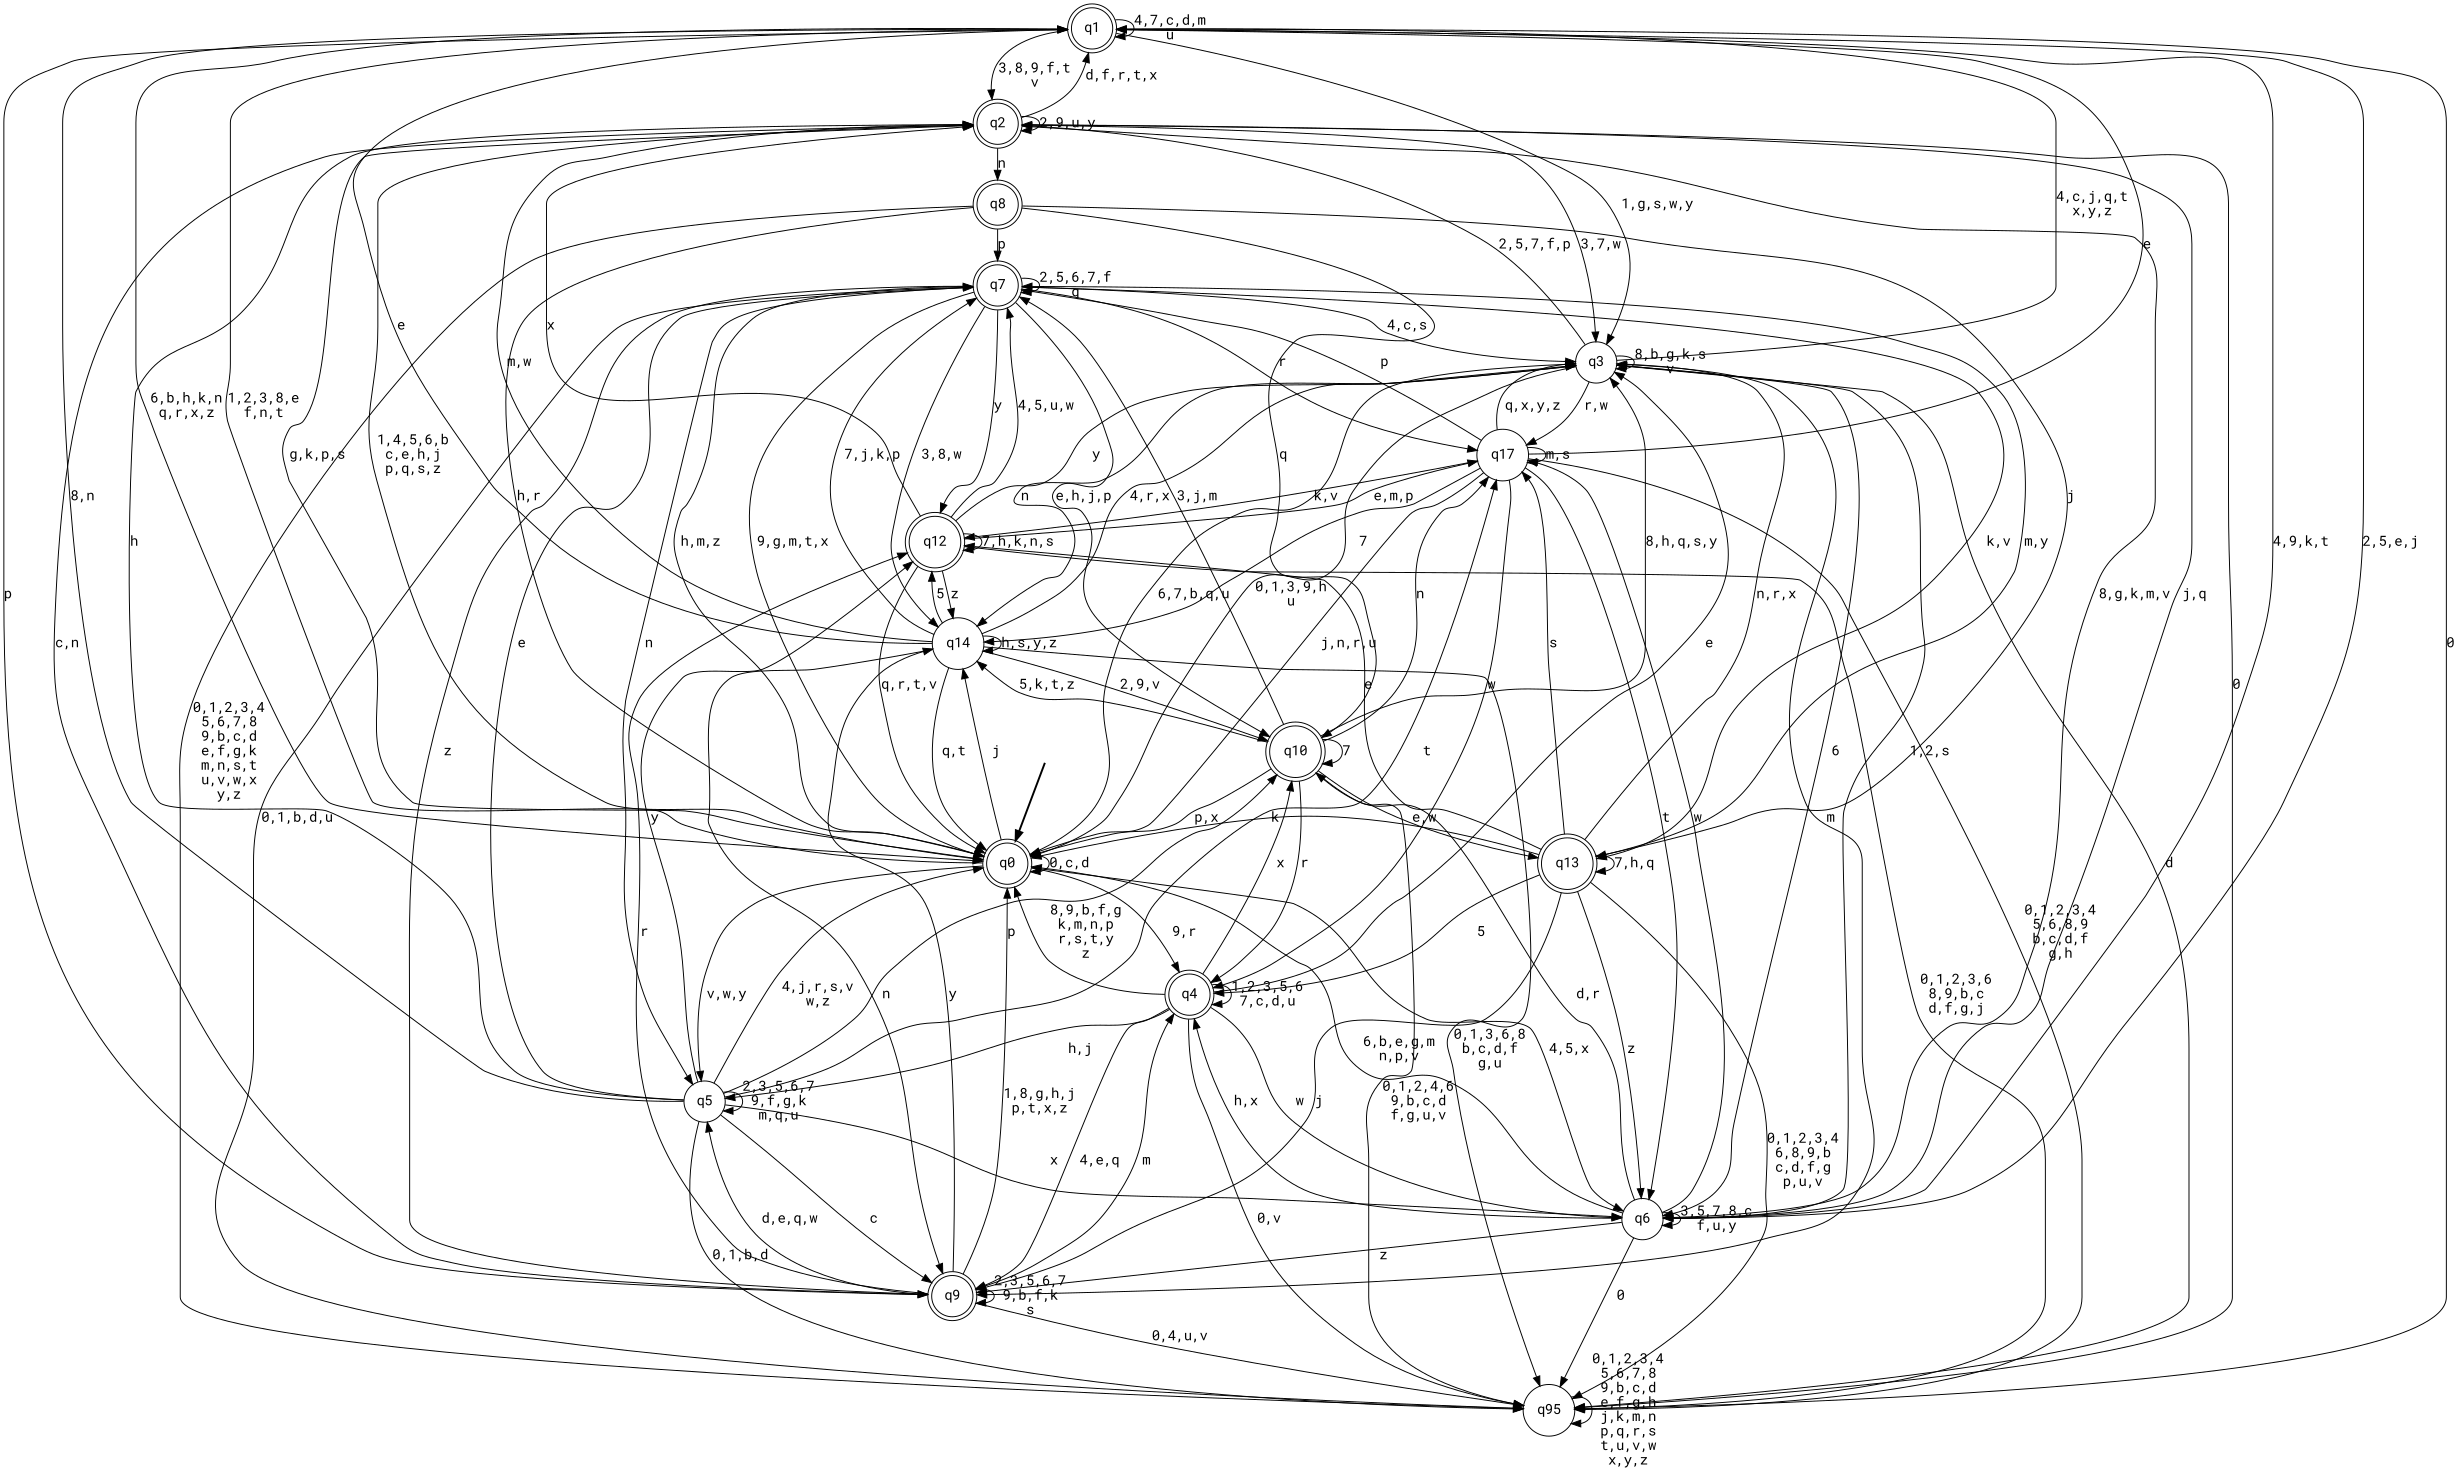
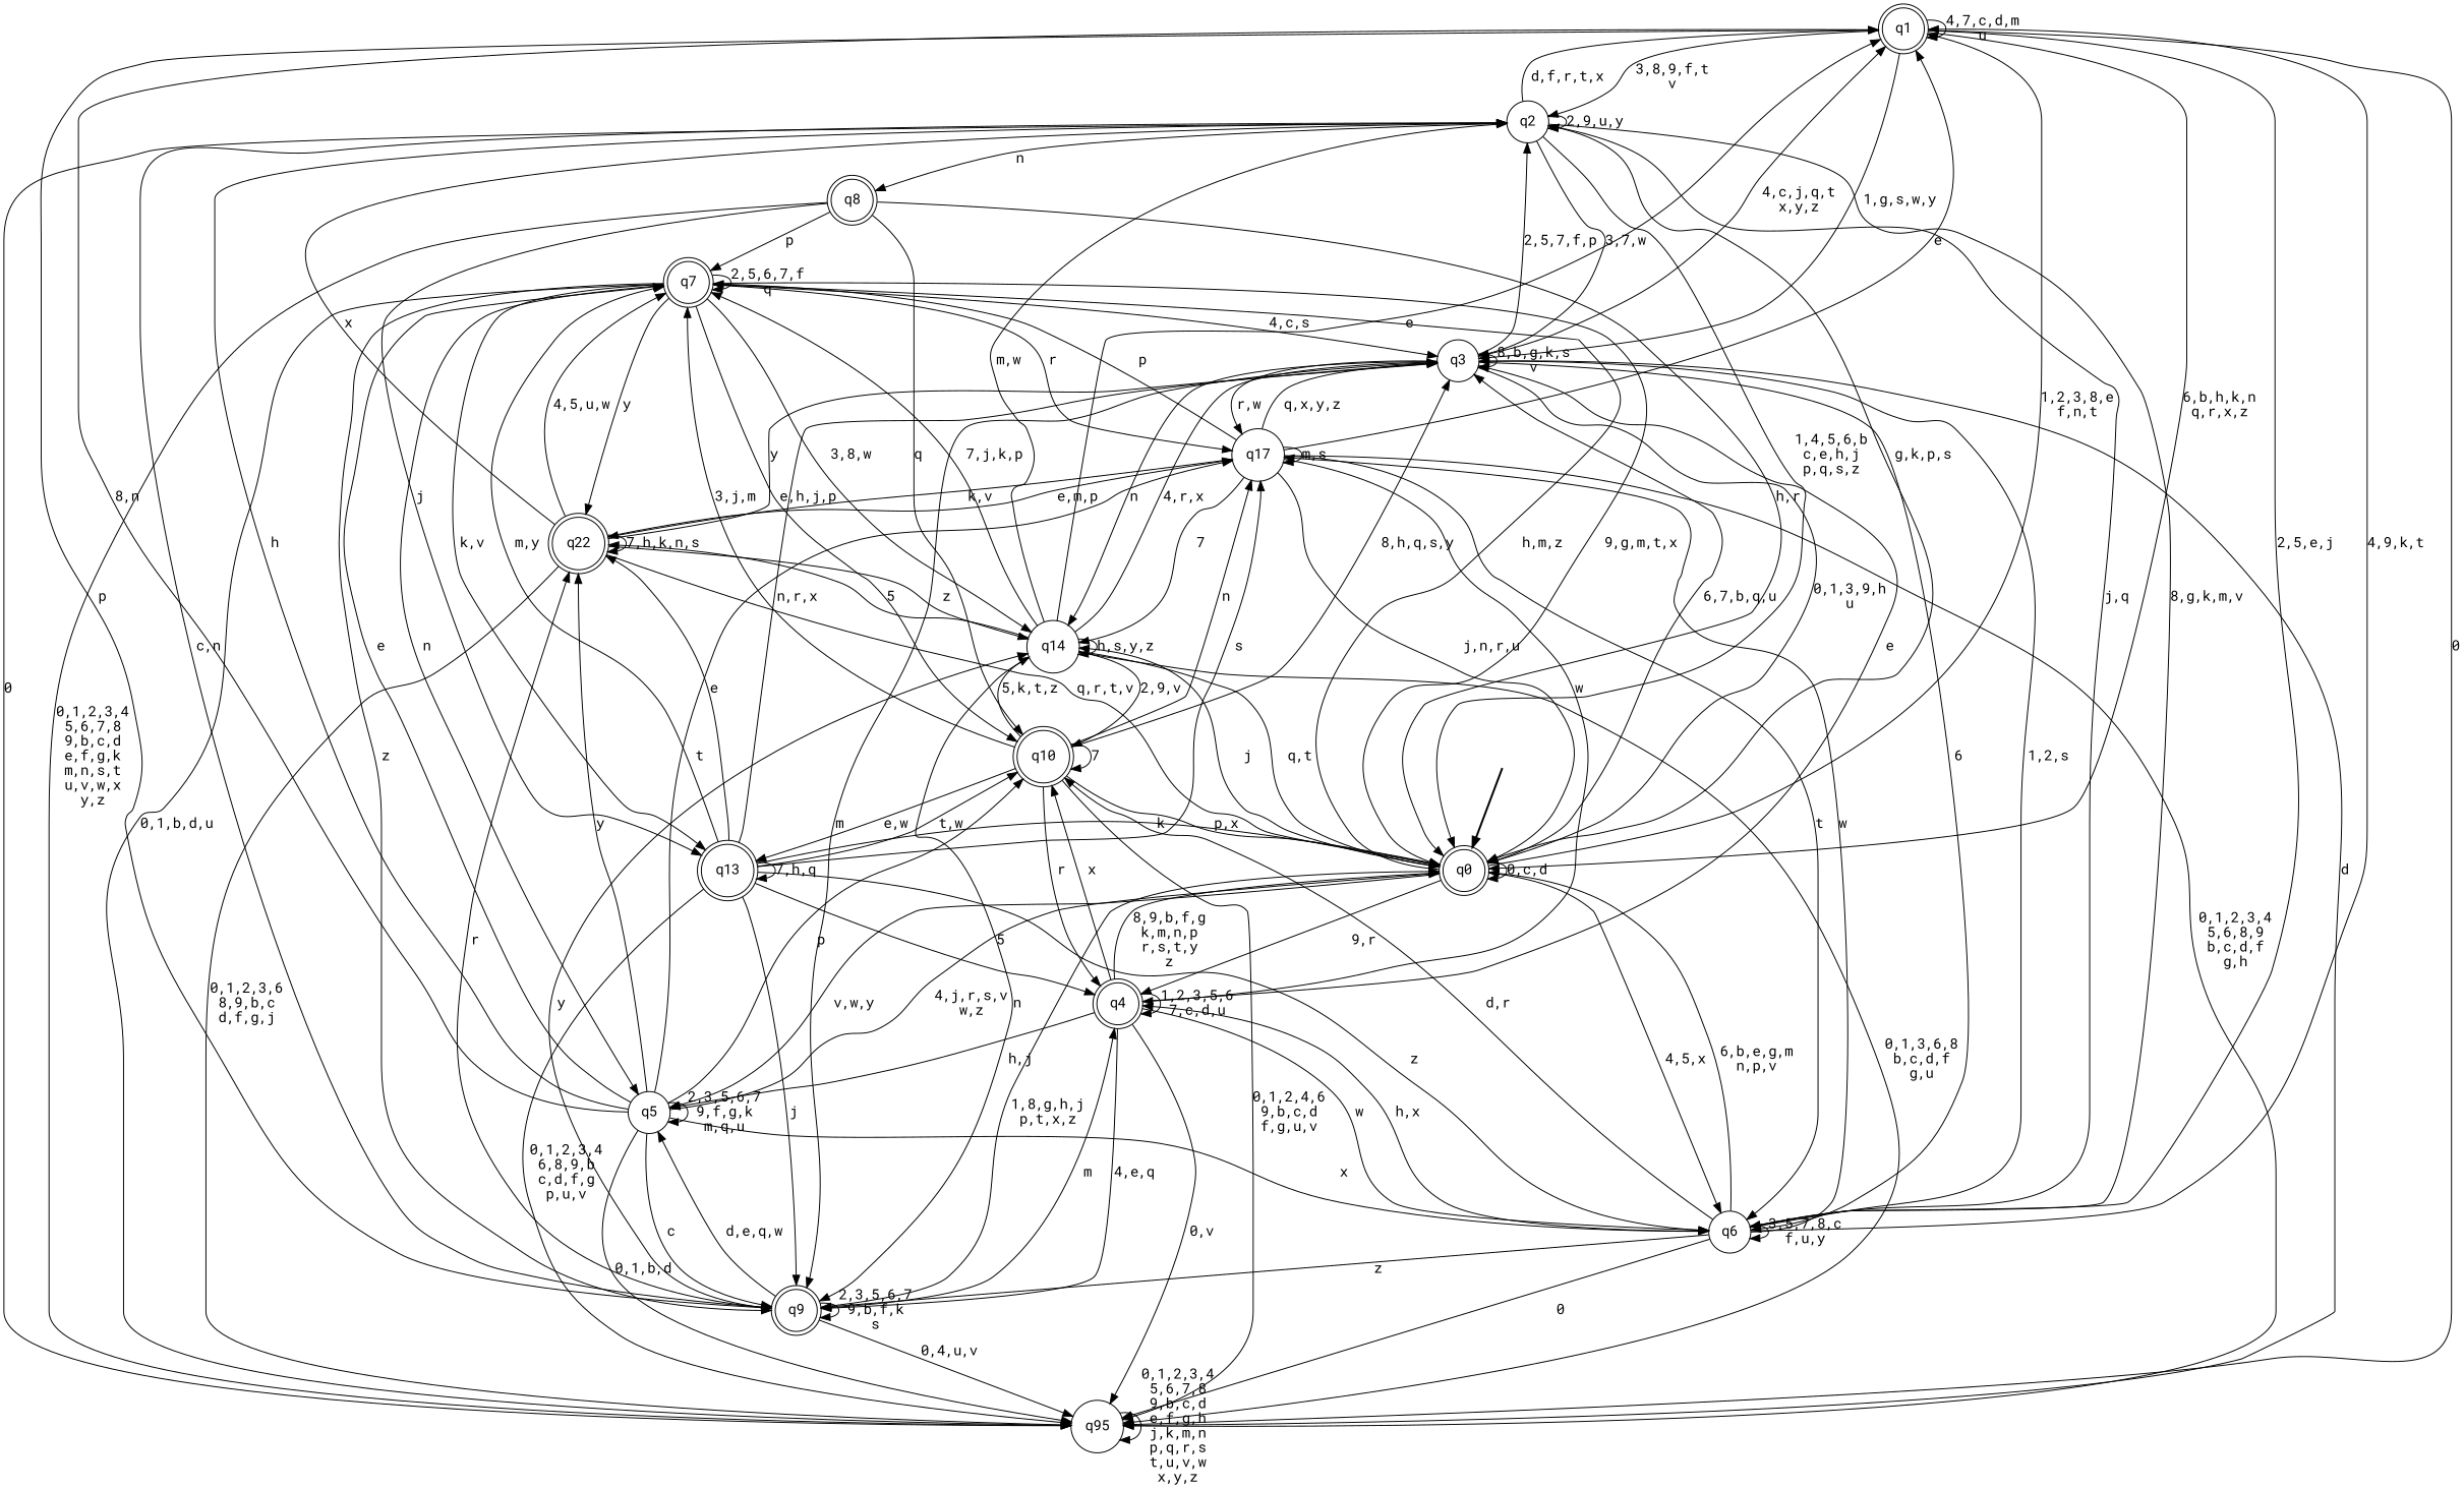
  digraph {
    fontname="Roboto Mono"
    rankdir=TB
    node [fontname="Roboto Mono" shape=doublecircle style="rounded,filled" color=black fillcolor=white]
    edge [fontname="Roboto Mono"]
    __start0 [height=0 shape=none style=invis width=0 color="" fillcolor=""]
    n2 [label=q0]
    n3 [label=q1]
-   n4 [label=q2]
+   n4 [label=q2 shape=circle]
    n5 [label=q3 shape=circle style=filled]
    n6 [label=q4]
    n7 [label=q5 shape=circle style=filled]
    n8 [label=q6 shape=circle style=filled]
    n9 [label=q7]
    n10 [label=q14 shape=circle style=filled]
    n11 [label=q9]
    n12 [label=q95 shape=circle style=filled]
    n13 [label=q8]
    n14 [label=q17 shape=circle style=filled]
    n15 [label=q10]
-   n16 [label=q12]
+   n16 [label=q22]
    n17 [label=q13]
    subgraph cluster_1 {
      nodesep=0.15
      ranksep=0.15
      style=invis
      __start0
      n2
    }
    __start0 -> n2 [penwidth=2]
    n2 -> n2 [label="0,c,d"]
    n2 -> n3 [label="1,2,3,8,e\nf,n,t"]
    n2 -> n4 [label="g,k,p,s"]
    n2 -> n5 [label="6,7,b,q,u"]
    n2 -> n6 [label="9,r"]
    n2 -> n7 [label="v,w,y"]
    n2 -> n8 [label="4,5,x"]
    n2 -> n9 [label="h,m,z"]
    n2 -> n10 [label=j]
    n3 -> n2 [label="6,b,h,k,n\nq,r,x,z"]
    n3 -> n3 [label="4,7,c,d,m\nu"]
    n3 -> n4 [label="3,8,9,f,t\nv"]
    n3 -> n5 [label="1,g,s,w,y"]
    n3 -> n8 [label="2,5,e,j"]
    n3 -> n11 [label=p]
    n3 -> n12 [label=0]
    n4 -> n2 [label="1,4,5,6,b\nc,e,h,j\np,q,s,z"]
    n4 -> n3 [label="d,f,r,t,x"]
    n4 -> n4 [label="2,9,u,y"]
    n4 -> n5 [label="3,7,w"]
    n4 -> n8 [label="8,g,k,m,v"]
    n4 -> n12 [label=0]
    n4 -> n13 [label=n]
    n5 -> n2 [label="0,1,3,9,h\nu"]
    n5 -> n3 [label="4,c,j,q,t\nx,y,z"]
    n5 -> n4 [label="2,5,7,f,p"]
    n5 -> n5 [label="8,b,g,k,s\nv"]
    n5 -> n8 [label=6]
    n5 -> n10 [label=n]
    n5 -> n11 [label=m]
    n5 -> n12 [label=d]
    n5 -> n14 [label="r,w"]
    n6 -> n2 [label="8,9,b,f,g\nk,m,n,p\nr,s,t,y\nz"]
    n6 -> n5 [label=e]
    n6 -> n6 [label="1,2,3,5,6\n7,c,d,u"]
    n6 -> n7 [label="h,j"]
    n6 -> n8 [label=w]
    n6 -> n11 [label="4,e,q"]
    n6 -> n12 [label="0,v"]
    n6 -> n15 [label=x]
    n7 -> n2 [label="4,j,r,s,v\nw,z"]
    n7 -> n3 [label="8,n"]
    n7 -> n4 [label=h]
    n7 -> n7 [label="2,3,5,6,7\n9,f,g,k\nm,q,u"]
    n7 -> n8 [label=x]
    n7 -> n9 [label=e]
    n7 -> n11 [label=c]
    n7 -> n12 [label="0,1,b,d"]
    n7 -> n14 [label=t]
    n7 -> n15 [label=p]
    n7 -> n16 [label=y]
    n8 -> n2 [label="6,b,e,g,m\nn,p,v"]
    n8 -> n3 [label="4,9,k,t"]
    n8 -> n4 [label="j,q"]
    n8 -> n5 [label="1,2,s"]
    n8 -> n6 [label="h,x"]
    n8 -> n8 [label="3,5,7,8,c\nf,u,y"]
    n8 -> n11 [label=z]
    n8 -> n12 [label=0]
    n8 -> n14 [label=w]
    n8 -> n15 [label="d,r"]
    n9 -> n2 [label="9,g,m,t,x"]
    n9 -> n5 [label="4,c,s"]
    n9 -> n7 [label=n]
    n9 -> n9 [label="2,5,6,7,f\nq"]
    n9 -> n10 [label="3,8,w"]
    n9 -> n11 [label=z]
    n9 -> n12 [label="0,1,b,d,u"]
    n9 -> n14 [label=r]
    n9 -> n15 [label="e,h,j,p"]
    n9 -> n16 [label=y]
    n9 -> n17 [label="k,v"]
    n10 -> n2 [label="q,t"]
    n10 -> n3 [label=e]
    n10 -> n4 [label="m,w"]
    n10 -> n5 [label="4,r,x"]
    n10 -> n9 [label="7,j,k,p"]
    n10 -> n10 [label="h,s,y,z"]
    n10 -> n11 [label=n]
    n10 -> n12 [label="0,1,3,6,8\nb,c,d,f\ng,u"]
    n10 -> n15 [label="2,9,v"]
    n10 -> n16 [label=5]
    n11 -> n2 [label="1,8,g,h,j\np,t,x,z"]
    n11 -> n4 [label="c,n"]
    n11 -> n6 [label=m]
    n11 -> n7 [label="d,e,q,w"]
    n11 -> n10 [label=y]
    n11 -> n11 [label="2,3,5,6,7\n9,b,f,k\ns"]
    n11 -> n12 [label="0,4,u,v"]
    n11 -> n16 [label=r]
    n12 -> n12 [label="0,1,2,3,4\n5,6,7,8\n9,b,c,d\ne,f,g,h\nj,k,m,n\np,q,r,s\nt,u,v,w\nx,y,z"]
    n13 -> n2 [label="h,r"]
    n13 -> n9 [label=p]
    n13 -> n12 [label="0,1,2,3,4\n5,6,7,8\n9,b,c,d\ne,f,g,k\nm,n,s,t\nu,v,w,x\ny,z"]
    n13 -> n15 [label=q]
    n13 -> n17 [label=j]
    n14 -> n2 [label="j,n,r,u"]
    n14 -> n3 [label=e]
    n14 -> n5 [label="q,x,y,z"]
    n14 -> n6 [label=w]
    n14 -> n8 [label=t]
    n14 -> n9 [label=p]
    n14 -> n10 [label=7]
    n14 -> n12 [label="0,1,2,3,4\n5,6,8,9\nb,c,d,f\ng,h"]
    n14 -> n14 [label="m,s"]
    n14 -> n16 [label="k,v"]
    n15 -> n2 [label="p,x"]
    n15 -> n5 [label="8,h,q,s,y"]
    n15 -> n6 [label=r]
    n15 -> n9 [label="3,j,m"]
    n15 -> n10 [label="5,k,t,z"]
    n15 -> n12 [label="0,1,2,4,6\n9,b,c,d\nf,g,u,v"]
    n15 -> n14 [label=n]
    n15 -> n15 [label=7]
    n15 -> n17 [label="e,w"]
    n16 -> n2 [label="q,r,t,v"]
    n16 -> n4 [label=x]
    n16 -> n5 [label=y]
    n16 -> n9 [label="4,5,u,w"]
    n16 -> n10 [label=z]
    n16 -> n12 [label="0,1,2,3,6\n8,9,b,c\nd,f,g,j"]
    n16 -> n14 [label="e,m,p"]
    n16 -> n16 [label="7,h,k,n,s"]
    n17 -> n2 [label=k]
    n17 -> n5 [label="n,r,x"]
    n17 -> n6 [label=5]
    n17 -> n8 [label=z]
    n17 -> n9 [label="m,y"]
    n17 -> n11 [label=j]
    n17 -> n12 [label="0,1,2,3,4\n6,8,9,b\nc,d,f,g\np,u,v"]
    n17 -> n14 [label=s]
+   n17 -> n15 [label="t,w"]
    n17 -> n16 [label=e]
    n17 -> n17 [label="7,h,q"]
  }
